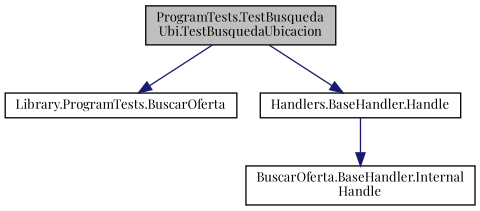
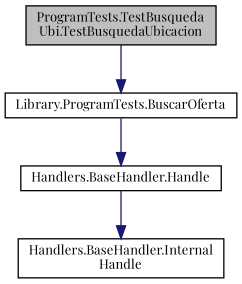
  digraph {
    fontname="Playfair Display"
    rankdir=TB
    node [color=black fillcolor=white fontname="Playfair Display" fontsize=10 shape=record style=filled]
    edge [color=midnightblue fontname="Playfair Display" fontsize=10 labelfontname=Helvetica labelfontsize=10 style=solid]
    n1 [fillcolor=grey75 fontcolor=black height=0.2 label="ProgramTests.TestBusqueda\lUbi.TestBusquedaUbicacion" width=0.4]
    n2 [height=0.2 label="Library.ProgramTests.BuscarOferta" width=0.4]
    n3 [height=0.2 label="Handlers.BaseHandler.Handle" width=0.4]
-   n4 [height=0.2 label="BuscarOferta.BaseHandler.Internal\lHandle" width=0.4]
+   n4 [height=0.2 label="Handlers.BaseHandler.Internal\lHandle" width=0.4]
    n1 -> n2
-   n1 -> n3
+   n2 -> n3
    n3 -> n4
  }
